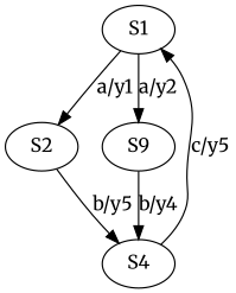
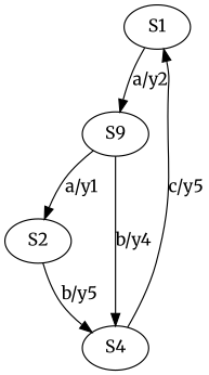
  digraph {
    fontname=Merriweather
    node [fontname=Merriweather]
    edge [fontname=Merriweather]
    n1 [label=S1]
    n2 [label=S2]
    n3 [label=S9]
    n4 [label=S4]
-   n1 -> n2 [label="a/y1"]
+   n3 -> n2 [label="a/y1"]
    n1 -> n3 [label="a/y2"]
    n2 -> n4 [label="b/y5"]
    n3 -> n4 [label="b/y4"]
    n4 -> n1 [label="c/y5"]
  }
